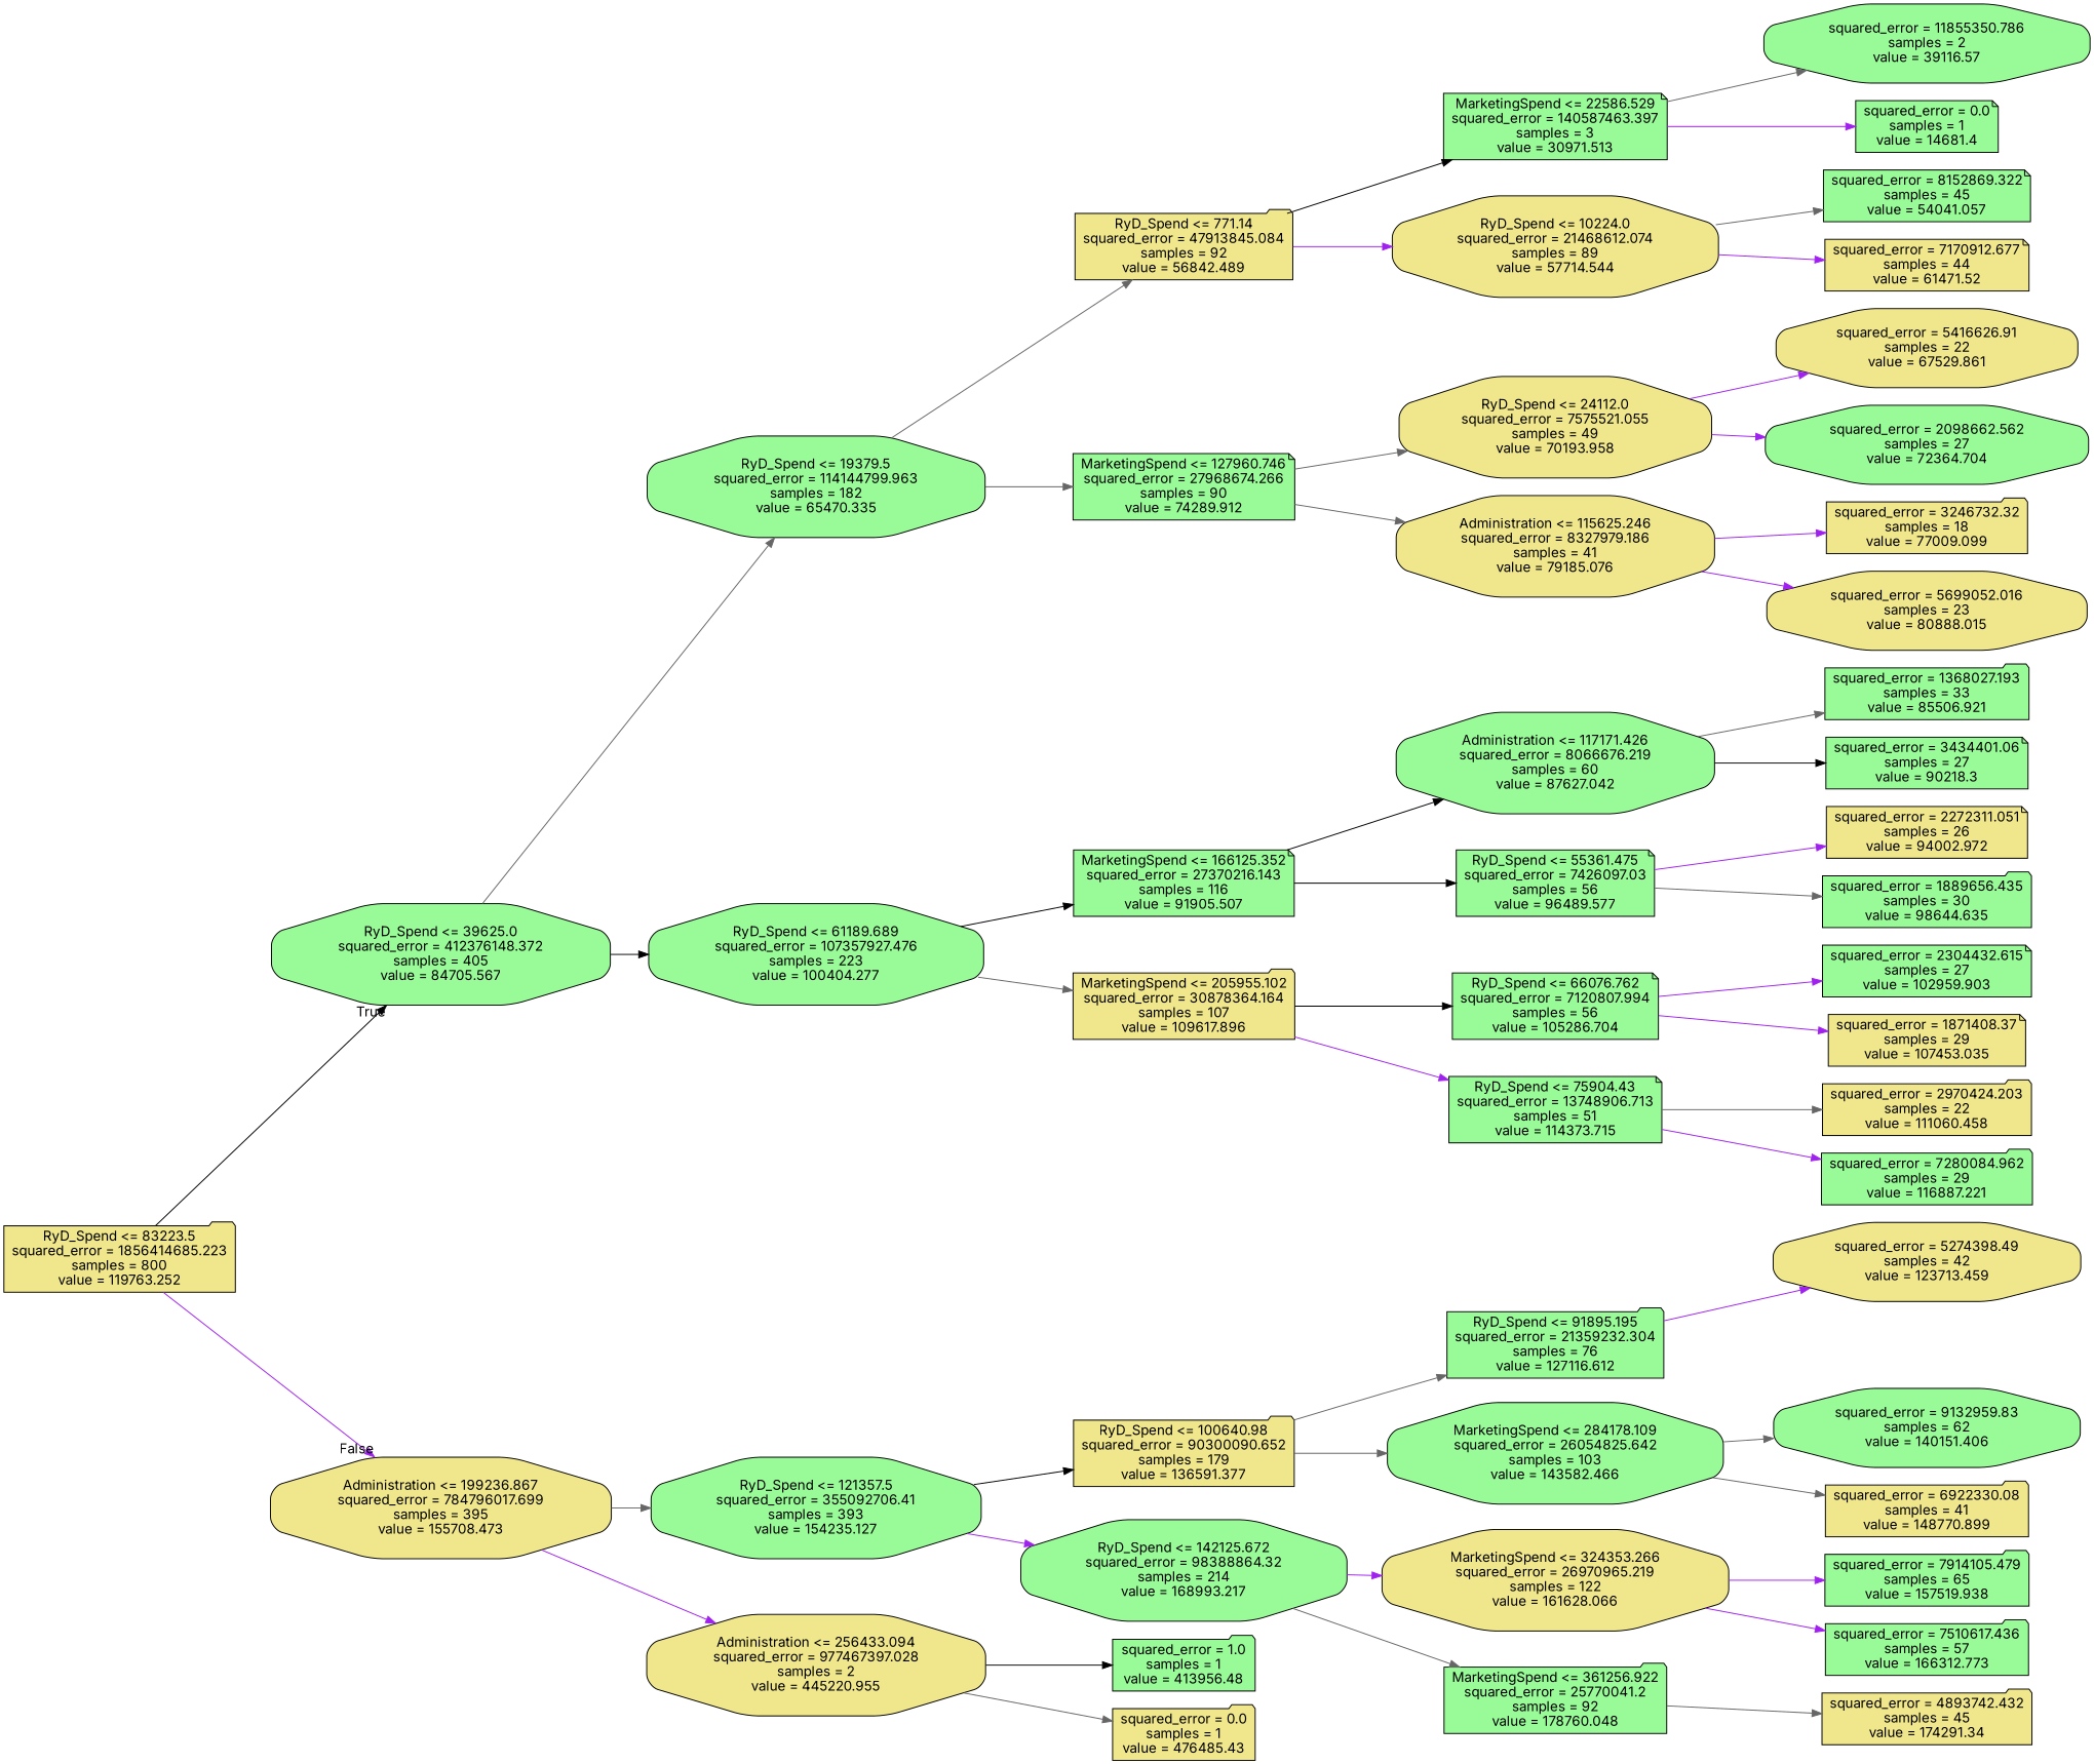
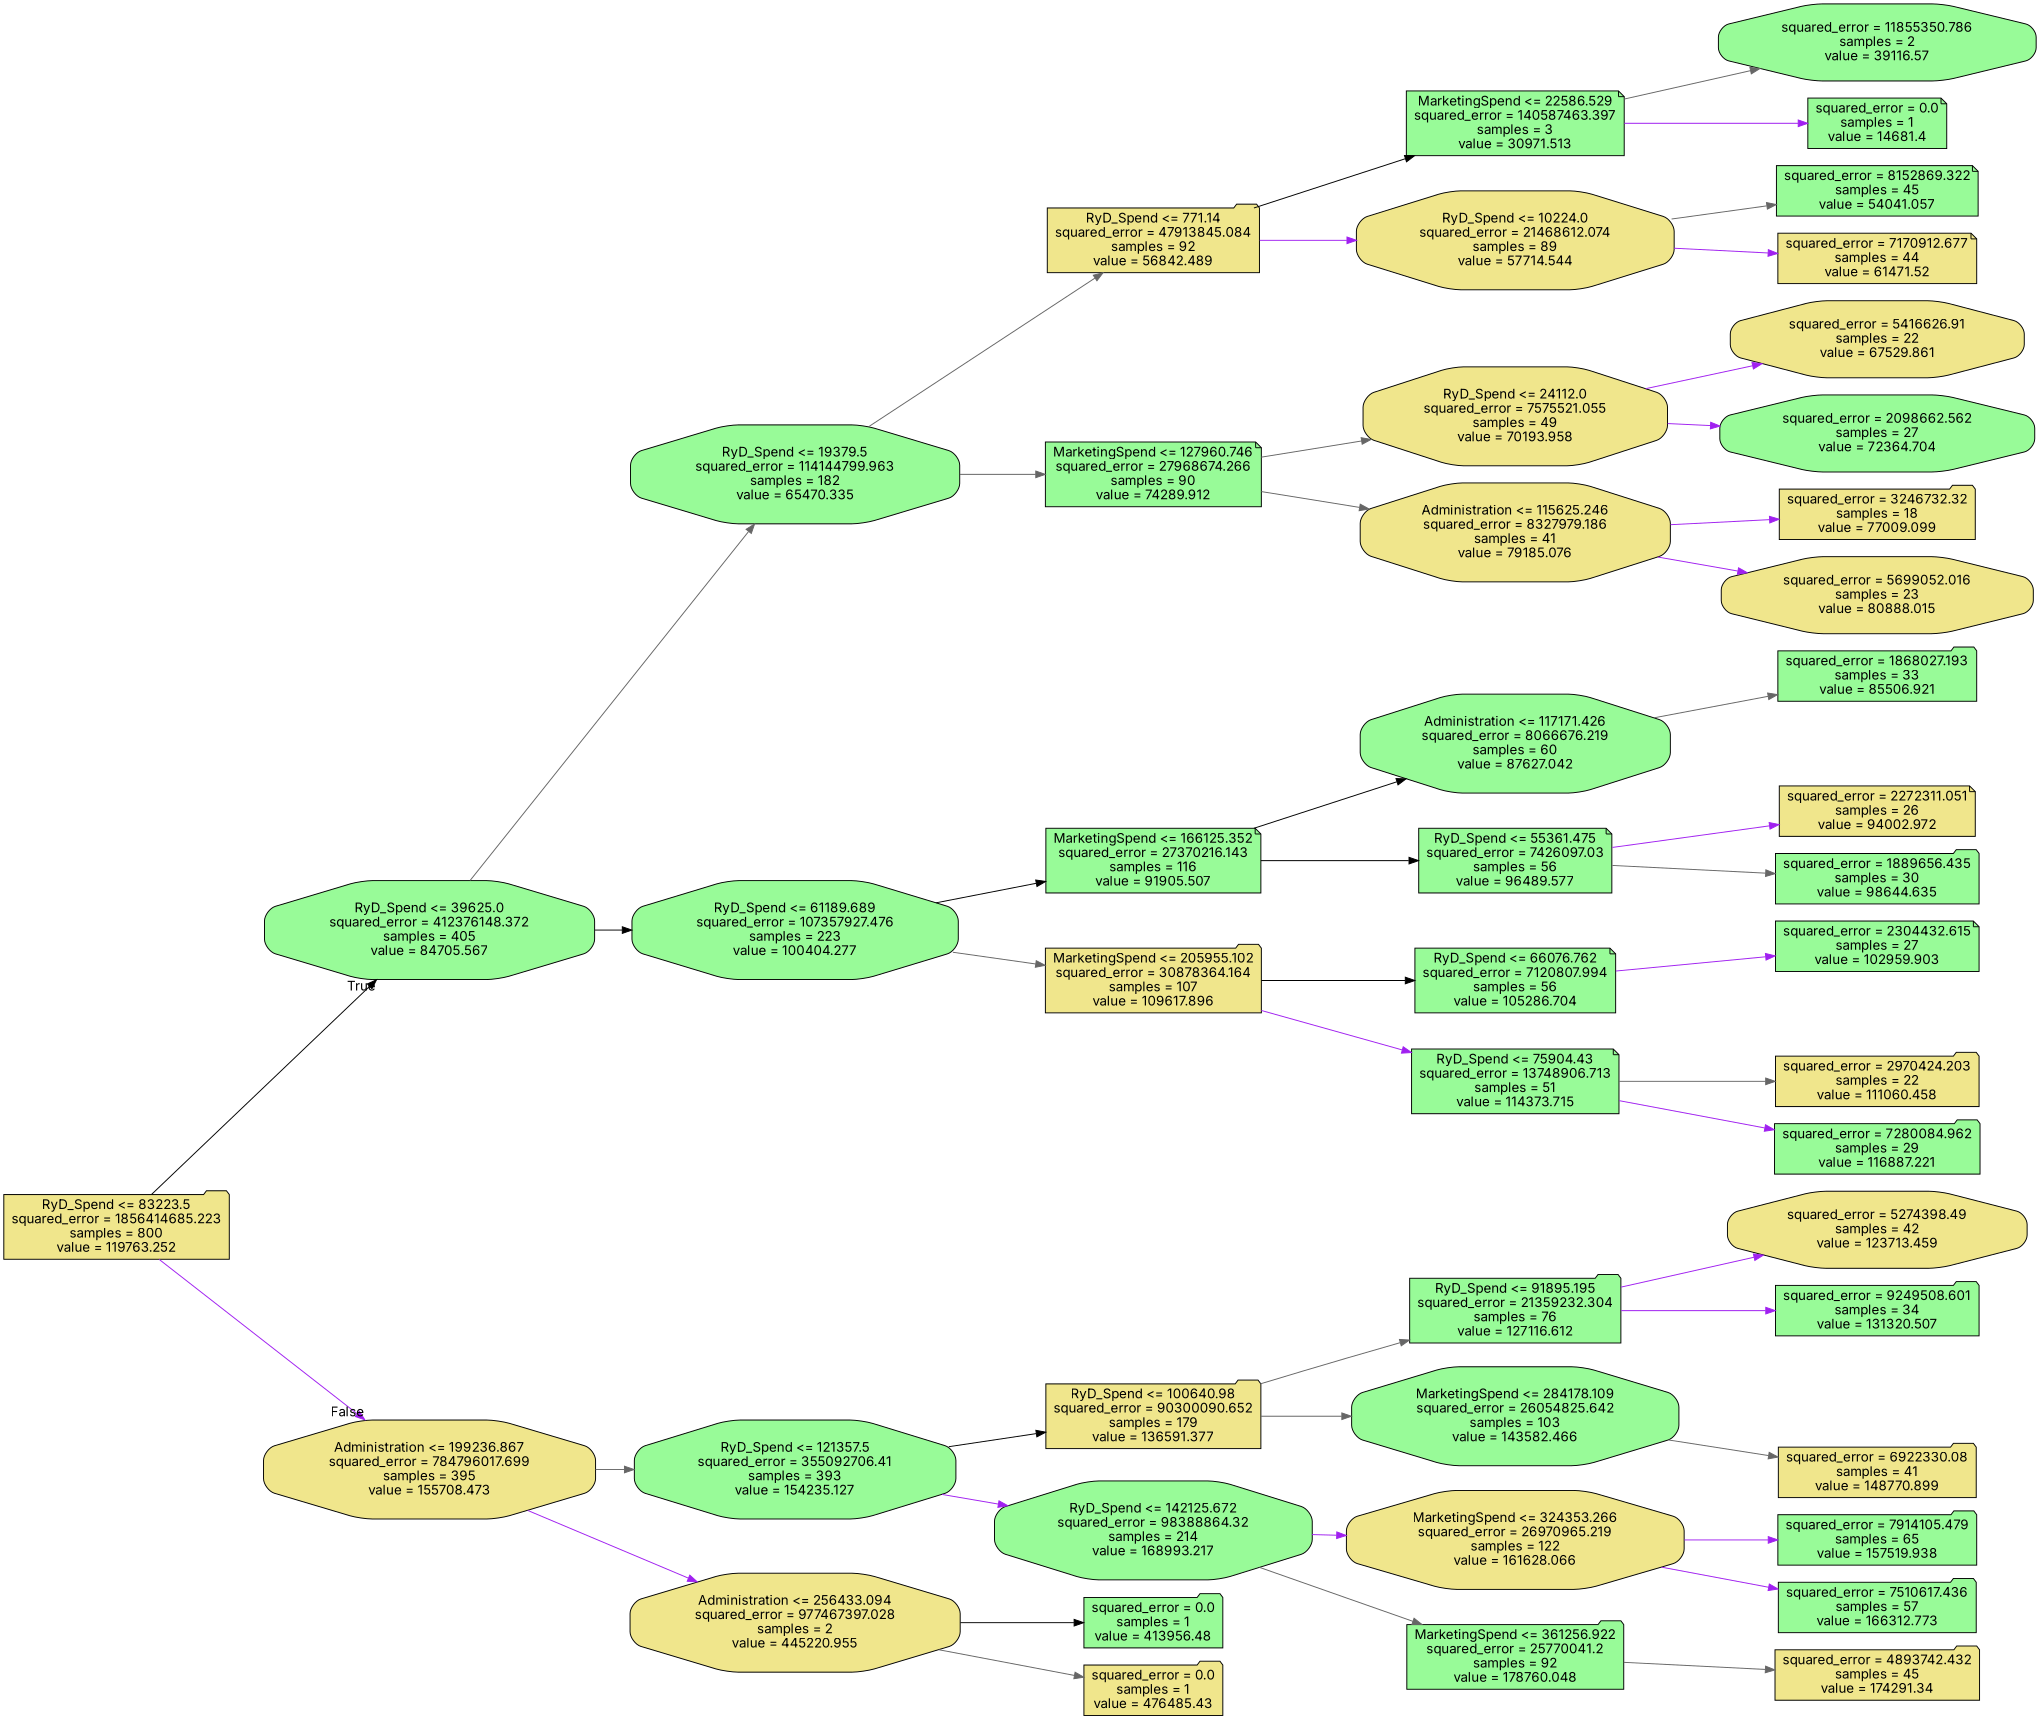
  digraph {
    fontname=Inter
    rankdir=LR
    node [color=black fillcolor=palegreen fontname=Inter shape=octagon style="filled, rounded"]
    edge [color=purple fontname=Inter]
    n1 [fillcolor=khaki label="RyD_Spend <= 83223.5\nsquared_error = 1856414685.223\nsamples = 800\nvalue = 119763.252" shape=folder]
    n2 [label="RyD_Spend <= 39625.0\nsquared_error = 412376148.372\nsamples = 405\nvalue = 84705.567"]
    n3 [fillcolor=khaki label="Administration <= 199236.867\nsquared_error = 784796017.699\nsamples = 395\nvalue = 155708.473"]
    n4 [label="RyD_Spend <= 19379.5\nsquared_error = 114144799.963\nsamples = 182\nvalue = 65470.335"]
    n5 [label="RyD_Spend <= 61189.689\nsquared_error = 107357927.476\nsamples = 223\nvalue = 100404.277"]
    n6 [label="RyD_Spend <= 121357.5\nsquared_error = 355092706.41\nsamples = 393\nvalue = 154235.127"]
    n7 [fillcolor=khaki label="Administration <= 256433.094\nsquared_error = 977467397.028\nsamples = 2\nvalue = 445220.955"]
    n8 [fillcolor=khaki label="RyD_Spend <= 771.14\nsquared_error = 47913845.084\nsamples = 92\nvalue = 56842.489" shape=folder]
    n9 [label="MarketingSpend <= 127960.746\nsquared_error = 27968674.266\nsamples = 90\nvalue = 74289.912" shape=note]
    n10 [label="MarketingSpend <= 166125.352\nsquared_error = 27370216.143\nsamples = 116\nvalue = 91905.507" shape=note]
    n11 [fillcolor=khaki label="MarketingSpend <= 205955.102\nsquared_error = 30878364.164\nsamples = 107\nvalue = 109617.896" shape=folder]
    n12 [label="MarketingSpend <= 22586.529\nsquared_error = 140587463.397\nsamples = 3\nvalue = 30971.513" shape=note]
    n13 [fillcolor=khaki label="RyD_Spend <= 10224.0\nsquared_error = 21468612.074\nsamples = 89\nvalue = 57714.544"]
    n14 [fillcolor=khaki label="RyD_Spend <= 24112.0\nsquared_error = 7575521.055\nsamples = 49\nvalue = 70193.958"]
    n15 [fillcolor=khaki label="Administration <= 115625.246\nsquared_error = 8327979.186\nsamples = 41\nvalue = 79185.076"]
    n16 [label="squared_error = 11855350.786\nsamples = 2\nvalue = 39116.57"]
    n17 [label="squared_error = 0.0\nsamples = 1\nvalue = 14681.4" shape=note]
    n18 [label="squared_error = 8152869.322\nsamples = 45\nvalue = 54041.057" shape=note]
    n19 [fillcolor=khaki label="squared_error = 7170912.677\nsamples = 44\nvalue = 61471.52" shape=note]
    n20 [fillcolor=khaki label="squared_error = 5416626.91\nsamples = 22\nvalue = 67529.861"]
    n21 [label="squared_error = 2098662.562\nsamples = 27\nvalue = 72364.704"]
    n22 [fillcolor=khaki label="squared_error = 3246732.32\nsamples = 18\nvalue = 77009.099" shape=folder]
    n23 [fillcolor=khaki label="squared_error = 5699052.016\nsamples = 23\nvalue = 80888.015"]
    n24 [label="Administration <= 117171.426\nsquared_error = 8066676.219\nsamples = 60\nvalue = 87627.042"]
    n25 [label="RyD_Spend <= 55361.475\nsquared_error = 7426097.03\nsamples = 56\nvalue = 96489.577" shape=note]
    n26 [label="RyD_Spend <= 66076.762\nsquared_error = 7120807.994\nsamples = 56\nvalue = 105286.704" shape=note]
    n27 [label="RyD_Spend <= 75904.43\nsquared_error = 13748906.713\nsamples = 51\nvalue = 114373.715" shape=note]
-   n28 [label="squared_error = 1368027.193\nsamples = 33\nvalue = 85506.921" shape=folder]
-   n29 [label="squared_error = 3434401.06\nsamples = 27\nvalue = 90218.3" shape=note]
+   n28 [label="squared_error = 1868027.193\nsamples = 33\nvalue = 85506.921" shape=folder]
    n30 [fillcolor=khaki label="squared_error = 2272311.051\nsamples = 26\nvalue = 94002.972" shape=note]
    n31 [label="squared_error = 1889656.435\nsamples = 30\nvalue = 98644.635" shape=folder]
    n32 [label="squared_error = 2304432.615\nsamples = 27\nvalue = 102959.903" shape=note]
-   n33 [fillcolor=khaki label="squared_error = 1871408.37\nsamples = 29\nvalue = 107453.035" shape=note]
    n34 [fillcolor=khaki label="squared_error = 2970424.203\nsamples = 22\nvalue = 111060.458" shape=folder]
    n35 [label="squared_error = 7280084.962\nsamples = 29\nvalue = 116887.221" shape=folder]
    n36 [fillcolor=khaki label="RyD_Spend <= 100640.98\nsquared_error = 90300090.652\nsamples = 179\nvalue = 136591.377" shape=folder]
    n37 [label="RyD_Spend <= 142125.672\nsquared_error = 98388864.32\nsamples = 214\nvalue = 168993.217"]
-   n38 [label="squared_error = 1.0\nsamples = 1\nvalue = 413956.48" shape=folder]
+   n38 [label="squared_error = 0.0\nsamples = 1\nvalue = 413956.48" shape=folder]
    n39 [fillcolor=khaki label="squared_error = 0.0\nsamples = 1\nvalue = 476485.43" shape=folder]
    n40 [label="RyD_Spend <= 91895.195\nsquared_error = 21359232.304\nsamples = 76\nvalue = 127116.612" shape=folder]
    n41 [label="MarketingSpend <= 284178.109\nsquared_error = 26054825.642\nsamples = 103\nvalue = 143582.466"]
    n42 [fillcolor=khaki label="MarketingSpend <= 324353.266\nsquared_error = 26970965.219\nsamples = 122\nvalue = 161628.066"]
    n43 [label="MarketingSpend <= 361256.922\nsquared_error = 25770041.2\nsamples = 92\nvalue = 178760.048" shape=folder]
    n44 [fillcolor=khaki label="squared_error = 5274398.49\nsamples = 42\nvalue = 123713.459"]
-   n46 [label="squared_error = 9132959.83\nsamples = 62\nvalue = 140151.406"]
+   n45 [label="squared_error = 9249508.601\nsamples = 34\nvalue = 131320.507" shape=folder]
    n47 [fillcolor=khaki label="squared_error = 6922330.08\nsamples = 41\nvalue = 148770.899" shape=folder]
    n48 [label="squared_error = 7914105.479\nsamples = 65\nvalue = 157519.938" shape=folder]
    n49 [label="squared_error = 7510617.436\nsamples = 57\nvalue = 166312.773" shape=folder]
    n50 [fillcolor=khaki label="squared_error = 4893742.432\nsamples = 45\nvalue = 174291.34" shape=folder]
    n1 -> n2 [color=black headlabel=True labelangle=-45 labeldistance=2.5]
    n1 -> n3 [headlabel=False labelangle=45 labeldistance=2.5]
    n2 -> n4 [color=gray40]
    n2 -> n5 [color=black]
    n3 -> n6 [color=gray40]
    n3 -> n7
    n4 -> n8 [color=gray40]
    n4 -> n9 [color=gray40]
    n5 -> n10 [color=black]
    n5 -> n11 [color=gray40]
    n6 -> n36 [color=black]
    n6 -> n37
    n7 -> n38 [color=black]
    n7 -> n39 [color=gray40]
    n8 -> n12 [color=black]
    n8 -> n13
    n9 -> n14 [color=gray40]
    n9 -> n15 [color=gray40]
    n10 -> n24 [color=black]
    n10 -> n25 [color=black]
    n11 -> n26 [color=black]
    n11 -> n27
    n12 -> n16 [color=gray40]
    n12 -> n17
    n13 -> n18 [color=gray40]
    n13 -> n19
    n14 -> n20
    n14 -> n21
    n15 -> n22
    n15 -> n23
    n24 -> n28 [color=gray40]
-   n24 -> n29 [color=black]
    n25 -> n30
    n25 -> n31 [color=gray40]
    n26 -> n32
-   n26 -> n33
    n27 -> n34 [color=gray40]
    n27 -> n35
    n36 -> n40 [color=gray40]
    n36 -> n41 [color=gray40]
    n37 -> n42
    n37 -> n43 [color=gray40]
    n40 -> n44
-   n41 -> n46 [color=gray40]
+   n40 -> n45
    n41 -> n47 [color=gray40]
    n42 -> n48
    n42 -> n49
    n43 -> n50 [color=gray40]
  }
